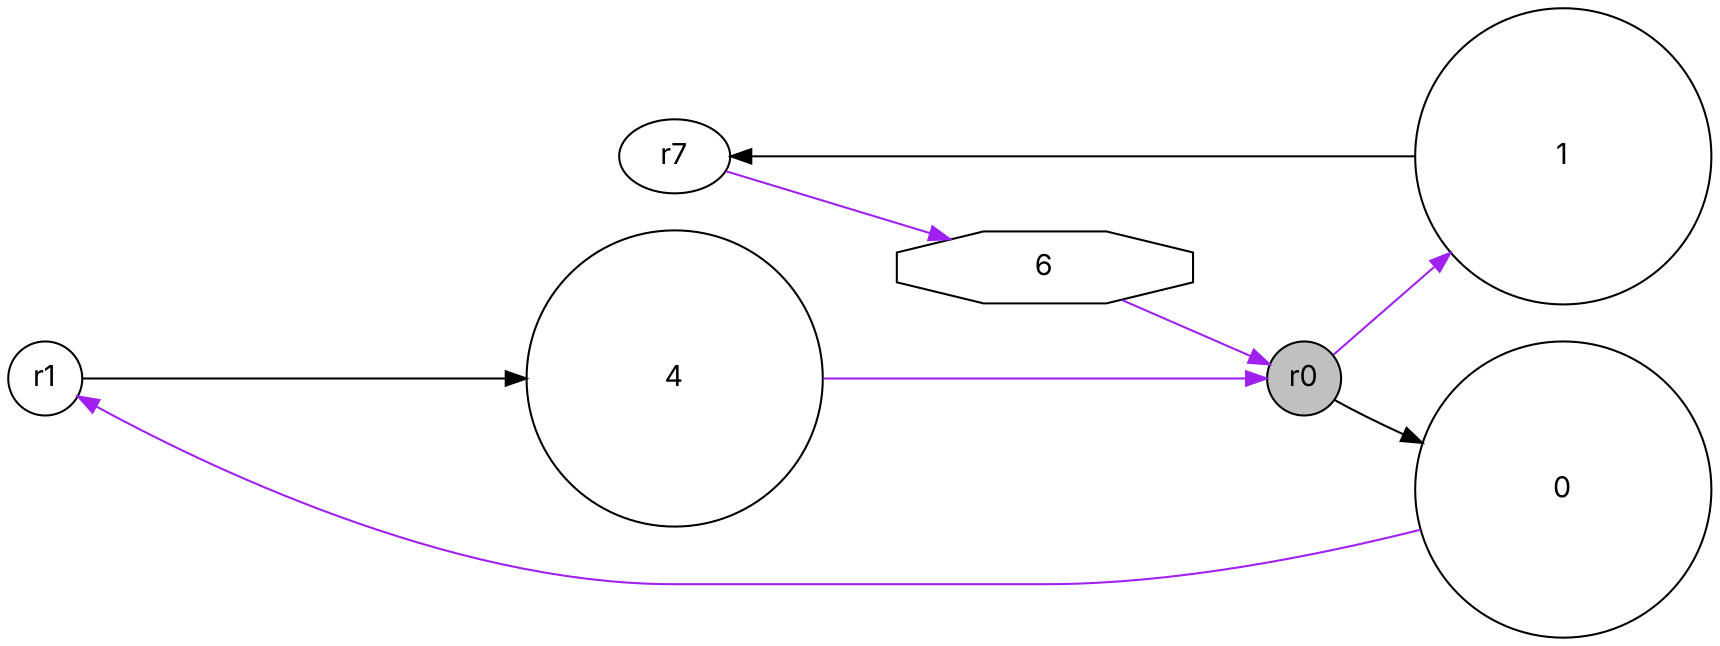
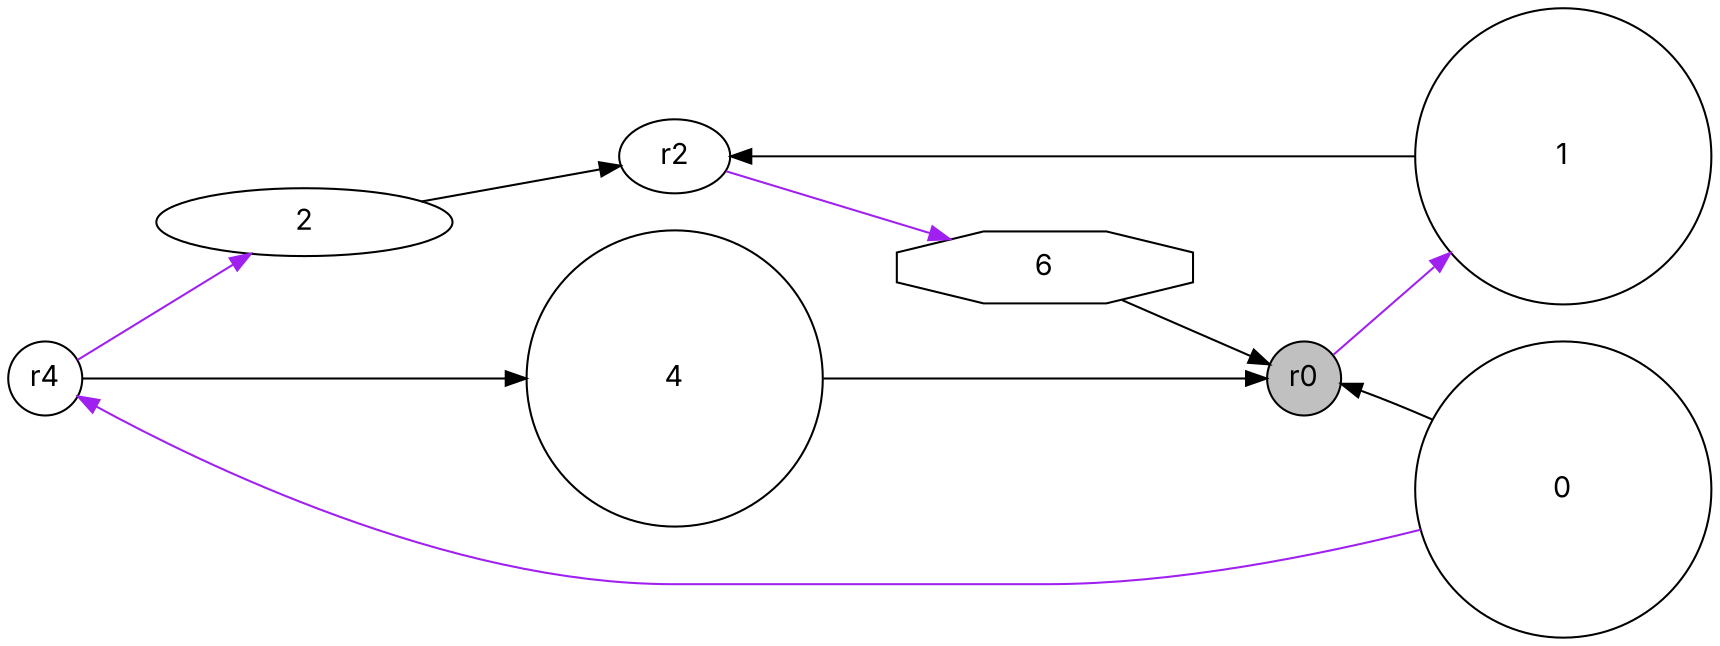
  digraph {
    fontname=Inter
    rankdir=LR
    node [fontname=Inter shape=circle forcelabels=false]
    edge [color=black fontname=Inter]
-   r1 [fixedsize=2 forcelabels=""]
-   r2 [fixedsize=2 shape=ellipse label=r7 forcelabels=""]
+   r1 [fixedsize=2 label=r4 forcelabels=""]
+   r2 [fixedsize=2 shape=ellipse forcelabels=""]
    r0 [color=black fillcolor=gray fixedsize=2 style=filled forcelabels=""]
    0 [height=0.2 width=2]
    1 [height=0.2 width=2]
+   2 [height=0.2 shape=ellipse width=2]
    4 [height=0.2 width=2]
    n8 [height=0.2 label=6 shape=octagon width=2]
    subgraph sub_1 {
      r1
      r2
    }
    subgraph sub_2 {
      r0
    }
    subgraph sub_3 {
      0
      1
+     2
      4
      n8
    }
+   r1 -> 2 [color=purple]
    r1 -> 4
    r2 -> n8 [color=purple]
-   r0 -> 0
+   0 -> r0
    r0 -> 1 [color=purple]
    0 -> r1 [color=purple]
    1 -> r2
-   4 -> r0 [color=purple]
-   n8 -> r0 [color=purple]
+   2 -> r2
+   4 -> r0
+   n8 -> r0
  }
